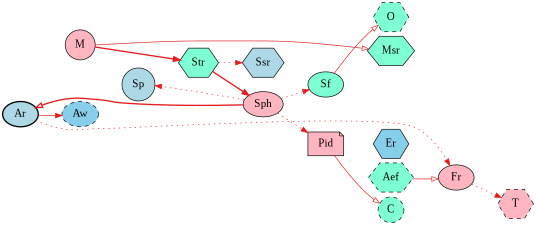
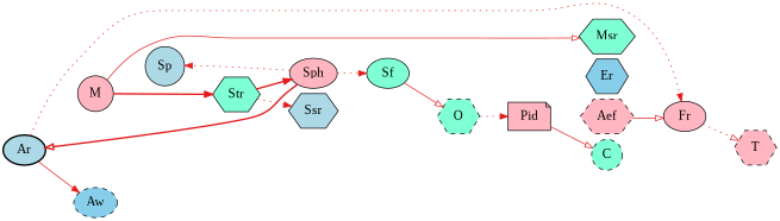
  digraph {
    nodesep=0.1
    rankdir=LR
    node [fillcolor=aquamarine fontname="Liberation Serif" fontsize=17 shape=hexagon style=filled]
    edge [color="#4DAF4A" style=invis]
    Ar [fillcolor=lightblue shape=ellipse style="filled,bold"]
    Fr [fillcolor=lightpink shape=ellipse]
    M [fillcolor=lightpink shape=circle]
    Sp [fillcolor=lightblue shape=circle]
    Ssr [fillcolor=lightblue]
    Aw [fillcolor=skyblue shape=ellipse style="filled,dashed"]
    T [fillcolor=lightpink style="filled,dashed"]
    Msr
    Str
    Sf [shape=ellipse]
    Sph [fillcolor=lightpink shape=ellipse]
-   Aef [style="filled,dashed"]
+   Aef [fillcolor=lightpink style="filled,dashed"]
    Er [fillcolor=skyblue]
    O [style="filled,dashed"]
    Pid [fillcolor=lightpink shape=note]
    C [shape=circle style="filled,dashed"]
    Ar -> Fr [arrowhead=normal color="#E41A1C" style=dotted]
    Ar -> M
    Ar -> Sp
    Ar -> Ssr
    Ar -> Aw [arrowhead=normal color="#E41A1C" style=solid]
    Ar -> Aw
-   Fr -> T [arrowhead=normal color="#E41A1C" style=dotted]
+   Fr -> T [arrowhead=onormal color="#E41A1C" style=dotted]
    M -> Sp
    M -> Msr [arrowhead=onormal color="#E41A1C" style=solid]
    M -> Msr
    M -> Str [arrowhead=normal color="#E41A1C" style=bold]
    Sp -> Str
    Sp -> Sf
    Sp -> Sph
    T -> Ar
    Str -> Ssr [arrowhead=normal color="#E41A1C" style=dotted]
    Str -> Sph [arrowhead=normal color="#E41A1C" style=bold]
    Sf -> O [arrowhead=onormal color="#E41A1C" style=solid]
    Sph -> Ar [arrowhead=onormal color="#E41A1C" style=bold]
    Sph -> Sp [arrowhead=normal color="#E41A1C" style=dotted]
    Sph -> Sf [arrowhead=normal color="#E41A1C" style=dotted]
    Aef -> Fr [arrowhead=onormal color="#E41A1C" style=solid]
    Aef -> Fr
    O -> M
-   Sph -> Pid [arrowhead=normal color="#E41A1C" style=dotted]
+   O -> Pid [arrowhead=normal color="#E41A1C" style=dotted]
    Pid -> Ar
    Pid -> Msr
    Pid -> Aef
    Pid -> Er
    Pid -> C [arrowhead=onormal color="#E41A1C" style=solid]
    C -> Ar
  }
